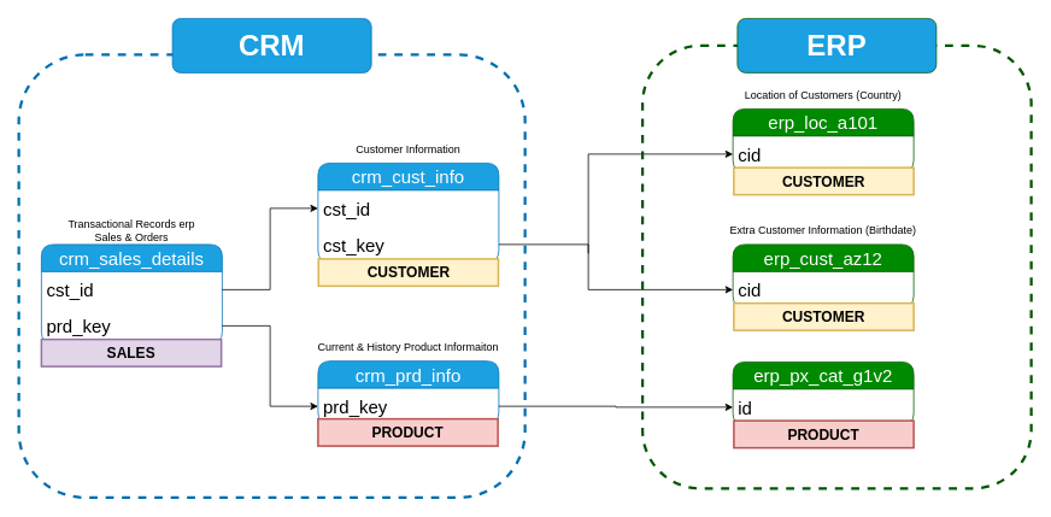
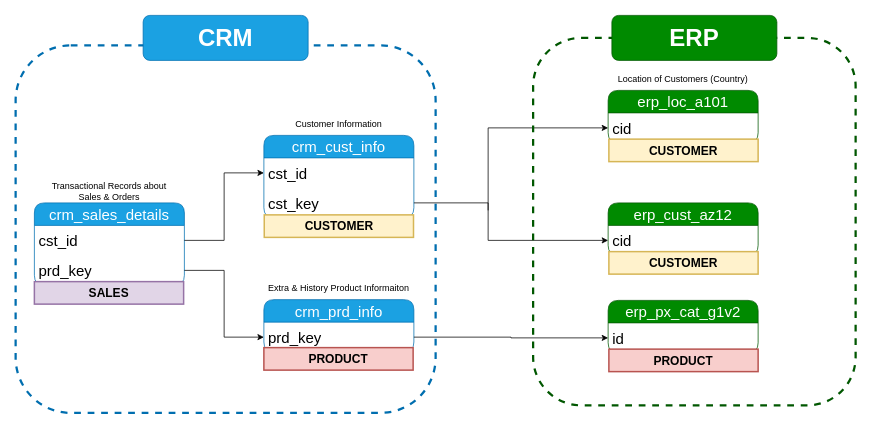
  <mxCell id="0" />
  <mxCell id="1" parent="0" />
  <mxCell id="2" value="" style="rounded=1;whiteSpace=wrap;html=1;fillColor=none;fontColor=#ffffff;strokeColor=#006EAF;strokeWidth=3;dashed=1;" parent="1" vertex="1"><mxGeometry x="20" y="60" width="560" height="490" as="geometry" /></mxCell>
  <mxCell id="3" value="&lt;font style=&quot;font-size: 20px;&quot;&gt;crm_cust_info&lt;/font&gt;" style="swimlane;fontStyle=0;childLayout=stackLayout;horizontal=1;startSize=30;horizontalStack=0;resizeParent=1;resizeParentMax=0;resizeLast=0;collapsible=1;marginBottom=0;whiteSpace=wrap;html=1;rounded=1;fillColor=#1ba1e2;fontColor=#ffffff;strokeColor=#006EAF;" parent="1" vertex="1"><mxGeometry x="351" y="180" width="200" height="110" as="geometry" /></mxCell>
  <mxCell id="4" value="&lt;span style=&quot;font-size: 20px;&quot;&gt;cst_id&lt;/span&gt;" style="text;strokeColor=none;fillColor=none;align=left;verticalAlign=middle;spacingLeft=4;spacingRight=4;overflow=hidden;points=[[0,0.5],[1,0.5]];portConstraint=eastwest;rotatable=0;whiteSpace=wrap;html=1;" parent="3" vertex="1"><mxGeometry y="30" width="200" height="40" as="geometry" /></mxCell>
  <mxCell id="5" value="&lt;font style=&quot;font-size: 20px;&quot;&gt;cst_key&lt;/font&gt;" style="text;strokeColor=none;fillColor=none;align=left;verticalAlign=middle;spacingLeft=4;spacingRight=4;overflow=hidden;points=[[0,0.5],[1,0.5]];portConstraint=eastwest;rotatable=0;whiteSpace=wrap;html=1;" parent="3" vertex="1"><mxGeometry y="70" width="200" height="40" as="geometry" /></mxCell>
  <mxCell id="6" value="Customer Information" style="text;html=1;align=center;verticalAlign=middle;whiteSpace=wrap;rounded=0;" parent="1" vertex="1"><mxGeometry x="381" y="150" width="140" height="30" as="geometry" /></mxCell>
  <mxCell id="7" value="&lt;font style=&quot;font-size: 20px;&quot;&gt;crm_prd_info&lt;/font&gt;" style="swimlane;fontStyle=0;childLayout=stackLayout;horizontal=1;startSize=30;horizontalStack=0;resizeParent=1;resizeParentMax=0;resizeLast=0;collapsible=1;marginBottom=0;whiteSpace=wrap;html=1;rounded=1;fillColor=#1ba1e2;fontColor=#ffffff;strokeColor=#006EAF;" parent="1" vertex="1"><mxGeometry x="351" y="399" width="200" height="70" as="geometry" /></mxCell>
  <mxCell id="8" value="&lt;font style=&quot;font-size: 20px;&quot;&gt;prd_key&lt;/font&gt;" style="text;strokeColor=none;fillColor=none;align=left;verticalAlign=middle;spacingLeft=4;spacingRight=4;overflow=hidden;points=[[0,0.5],[1,0.5]];portConstraint=eastwest;rotatable=0;whiteSpace=wrap;html=1;" parent="7" vertex="1"><mxGeometry y="30" width="200" height="40" as="geometry" /></mxCell>
- <mxCell id="9" value="Current &amp;amp; History Product Informaiton" style="text;html=1;align=center;verticalAlign=middle;whiteSpace=wrap;rounded=0;" parent="1" vertex="1"><mxGeometry x="341" y="369" width="220" height="30" as="geometry" /></mxCell>
+ <mxCell id="9" value="Extra &amp;amp; History Product Informaiton" style="text;html=1;align=center;verticalAlign=middle;whiteSpace=wrap;rounded=0;" parent="1" vertex="1"><mxGeometry x="341" y="369" width="220" height="30" as="geometry" /></mxCell>
  <mxCell id="10" value="&lt;font style=&quot;font-size: 20px;&quot;&gt;crm_sales_details&lt;/font&gt;" style="swimlane;fontStyle=0;childLayout=stackLayout;horizontal=1;startSize=30;horizontalStack=0;resizeParent=1;resizeParentMax=0;resizeLast=0;collapsible=1;marginBottom=0;whiteSpace=wrap;html=1;rounded=1;fillColor=#1ba1e2;fontColor=#ffffff;strokeColor=#006EAF;" parent="1" vertex="1"><mxGeometry x="45" y="270" width="200" height="110" as="geometry" /></mxCell>
  <mxCell id="11" value="&lt;font style=&quot;font-size: 20px;&quot;&gt;cst_id&lt;/font&gt;" style="text;strokeColor=none;fillColor=none;align=left;verticalAlign=middle;spacingLeft=4;spacingRight=4;overflow=hidden;points=[[0,0.5],[1,0.5]];portConstraint=eastwest;rotatable=0;whiteSpace=wrap;html=1;" parent="10" vertex="1"><mxGeometry y="30" width="200" height="40" as="geometry" /></mxCell>
  <mxCell id="12" value="&lt;span style=&quot;font-size: 20px;&quot;&gt;prd_key&lt;/span&gt;" style="text;strokeColor=none;fillColor=none;align=left;verticalAlign=middle;spacingLeft=4;spacingRight=4;overflow=hidden;points=[[0,0.5],[1,0.5]];portConstraint=eastwest;rotatable=0;whiteSpace=wrap;html=1;" parent="10" vertex="1"><mxGeometry y="70" width="200" height="40" as="geometry" /></mxCell>
- <mxCell id="13" value="Transactional Records erp Sales &amp;amp; Orders" style="text;html=1;align=center;verticalAlign=middle;whiteSpace=wrap;rounded=0;" parent="1" vertex="1"><mxGeometry x="60" y="240" width="170" height="30" as="geometry" /></mxCell>
+ <mxCell id="13" value="Transactional Records about Sales &amp;amp; Orders" style="text;html=1;align=center;verticalAlign=middle;whiteSpace=wrap;rounded=0;" parent="1" vertex="1"><mxGeometry x="60" y="240" width="170" height="30" as="geometry" /></mxCell>
  <mxCell id="14" value="&lt;font style=&quot;font-size: 20px;&quot;&gt;erp_cust_az12&lt;/font&gt;" style="swimlane;fontStyle=0;childLayout=stackLayout;horizontal=1;startSize=30;horizontalStack=0;resizeParent=1;resizeParentMax=0;resizeLast=0;collapsible=1;marginBottom=0;whiteSpace=wrap;html=1;rounded=1;fillColor=#008a00;fontColor=#ffffff;strokeColor=#005700;" parent="1" vertex="1"><mxGeometry x="810" y="270" width="200" height="70" as="geometry" /></mxCell>
  <mxCell id="15" value="&lt;span style=&quot;font-size: 20px;&quot;&gt;cid&lt;/span&gt;" style="text;strokeColor=none;fillColor=none;align=left;verticalAlign=middle;spacingLeft=4;spacingRight=4;overflow=hidden;points=[[0,0.5],[1,0.5]];portConstraint=eastwest;rotatable=0;whiteSpace=wrap;html=1;" parent="14" vertex="1"><mxGeometry y="30" width="200" height="40" as="geometry" /></mxCell>
- <mxCell id="16" value="Extra Customer Information (Birthdate)" style="text;html=1;align=center;verticalAlign=middle;whiteSpace=wrap;rounded=0;" parent="1" vertex="1"><mxGeometry x="800" y="240" width="220" height="30" as="geometry" /></mxCell>
  <mxCell id="17" value="&lt;font style=&quot;font-size: 20px;&quot;&gt;erp_px_cat_g1v2&lt;/font&gt;" style="swimlane;fontStyle=0;childLayout=stackLayout;horizontal=1;startSize=30;horizontalStack=0;resizeParent=1;resizeParentMax=0;resizeLast=0;collapsible=1;marginBottom=0;whiteSpace=wrap;html=1;rounded=1;fillColor=#008a00;fontColor=#ffffff;strokeColor=#005700;" parent="1" vertex="1"><mxGeometry x="810" y="400" width="200" height="70" as="geometry" /></mxCell>
  <mxCell id="18" value="&lt;span style=&quot;font-size: 20px;&quot;&gt;id&lt;/span&gt;" style="text;strokeColor=none;fillColor=none;align=left;verticalAlign=middle;spacingLeft=4;spacingRight=4;overflow=hidden;points=[[0,0.5],[1,0.5]];portConstraint=eastwest;rotatable=0;whiteSpace=wrap;html=1;" parent="17" vertex="1"><mxGeometry y="30" width="200" height="40" as="geometry" /></mxCell>
  <mxCell id="19" value="&lt;span style=&quot;font-size: 20px;&quot;&gt;erp_loc_a101&lt;/span&gt;" style="swimlane;fontStyle=0;childLayout=stackLayout;horizontal=1;startSize=30;horizontalStack=0;resizeParent=1;resizeParentMax=0;resizeLast=0;collapsible=1;marginBottom=0;whiteSpace=wrap;html=1;rounded=1;fillColor=#008a00;fontColor=#ffffff;strokeColor=#005700;" parent="1" vertex="1"><mxGeometry x="810" y="120" width="200" height="70" as="geometry" /></mxCell>
  <mxCell id="20" value="&lt;span style=&quot;font-size: 20px;&quot;&gt;cid&lt;/span&gt;" style="text;strokeColor=none;fillColor=none;align=left;verticalAlign=middle;spacingLeft=4;spacingRight=4;overflow=hidden;points=[[0,0.5],[1,0.5]];portConstraint=eastwest;rotatable=0;whiteSpace=wrap;html=1;" parent="19" vertex="1"><mxGeometry y="30" width="200" height="40" as="geometry" /></mxCell>
  <mxCell id="21" value="Location of Customers (Country)" style="text;html=1;align=center;verticalAlign=middle;whiteSpace=wrap;rounded=0;" parent="1" vertex="1"><mxGeometry x="800" y="90" width="220" height="30" as="geometry" /></mxCell>
  <mxCell id="22" style="edgeStyle=orthogonalEdgeStyle;rounded=0;orthogonalLoop=1;jettySize=auto;html=1;exitX=1;exitY=0.5;exitDx=0;exitDy=0;entryX=0;entryY=0.5;entryDx=0;entryDy=0;" parent="1" source="12" target="8" edge="1"><mxGeometry relative="1" as="geometry" /></mxCell>
  <mxCell id="23" value="" style="endArrow=classic;html=1;rounded=0;entryX=0;entryY=0.5;entryDx=0;entryDy=0;exitX=1;exitY=0.5;exitDx=0;exitDy=0;" parent="1" source="5" target="15" edge="1"><mxGeometry width="50" height="50" relative="1" as="geometry"><mxPoint x="610" y="310" as="sourcePoint" /><mxPoint x="700" y="290" as="targetPoint" /><Array as="points"><mxPoint x="650" y="270" /><mxPoint x="650" y="320" /></Array></mxGeometry></mxCell>
  <mxCell id="24" value="" style="endArrow=classic;html=1;rounded=0;entryX=0;entryY=0.5;entryDx=0;entryDy=0;" parent="1" target="20" edge="1"><mxGeometry width="50" height="50" relative="1" as="geometry"><mxPoint x="650" y="280" as="sourcePoint" /><mxPoint x="700" y="210" as="targetPoint" /><Array as="points"><mxPoint x="650" y="170" /></Array></mxGeometry></mxCell>
  <mxCell id="25" style="edgeStyle=orthogonalEdgeStyle;rounded=0;orthogonalLoop=1;jettySize=auto;html=1;entryX=0;entryY=0.5;entryDx=0;entryDy=0;" parent="1" source="8" target="18" edge="1"><mxGeometry relative="1" as="geometry" /></mxCell>
  <mxCell id="26" value="" style="rounded=1;whiteSpace=wrap;html=1;fillColor=none;dashed=1;fontColor=#ffffff;strokeColor=#005700;strokeWidth=3;" parent="1" vertex="1"><mxGeometry x="710" y="50" width="430" height="490" as="geometry" /></mxCell>
  <mxCell id="27" value="&lt;font style=&quot;font-size: 32px;&quot;&gt;&lt;b style=&quot;&quot;&gt;CRM&lt;/b&gt;&lt;/font&gt;" style="rounded=1;whiteSpace=wrap;html=1;fillColor=#1ba1e2;fontColor=#ffffff;strokeColor=#006EAF;" parent="1" vertex="1"><mxGeometry x="190" y="20" width="220" height="60" as="geometry" /></mxCell>
- <mxCell id="28" value="&lt;font style=&quot;font-size: 32px;&quot;&gt;&lt;b style=&quot;&quot;&gt;ERP&lt;/b&gt;&lt;/font&gt;" style="rounded=1;whiteSpace=wrap;html=1;fillColor=#1ba1e2;fontColor=#ffffff;strokeColor=#005700;" parent="1" vertex="1"><mxGeometry x="815" y="20" width="220" height="60" as="geometry" /></mxCell>
+ <mxCell id="28" value="&lt;font style=&quot;font-size: 32px;&quot;&gt;&lt;b style=&quot;&quot;&gt;ERP&lt;/b&gt;&lt;/font&gt;" style="rounded=1;whiteSpace=wrap;html=1;fillColor=#008a00;fontColor=#ffffff;strokeColor=#005700;" parent="1" vertex="1"><mxGeometry x="815" y="20" width="220" height="60" as="geometry" /></mxCell>
  <mxCell id="29" value="" style="edgeStyle=orthogonalEdgeStyle;rounded=0;orthogonalLoop=1;jettySize=auto;html=1;exitX=1;exitY=0.5;exitDx=0;exitDy=0;entryX=0;entryY=0.5;entryDx=0;entryDy=0;" parent="1" source="11" target="4" edge="1"><mxGeometry relative="1" as="geometry"><mxPoint x="245" y="320" as="sourcePoint" /><mxPoint x="351" y="230" as="targetPoint" /></mxGeometry></mxCell>
  <mxCell id="30" value="&lt;font color=&quot;#000000&quot;&gt;&lt;span style=&quot;font-size: 16px;&quot;&gt;&lt;b&gt;PRODUCT&lt;/b&gt;&lt;/span&gt;&lt;/font&gt;" style="text;html=1;strokeColor=#b85450;fillColor=#f8cecc;align=center;verticalAlign=middle;whiteSpace=wrap;overflow=hidden;strokeWidth=2;" parent="1" vertex="1"><mxGeometry x="351" y="463" width="199" height="30" as="geometry" /></mxCell>
  <mxCell id="31" value="&lt;font color=&quot;#000000&quot;&gt;&lt;span style=&quot;font-size: 16px;&quot;&gt;&lt;b&gt;PRODUCT&lt;/b&gt;&lt;/span&gt;&lt;/font&gt;" style="text;html=1;strokeColor=#b85450;fillColor=#f8cecc;align=center;verticalAlign=middle;whiteSpace=wrap;overflow=hidden;strokeWidth=2;" parent="1" vertex="1"><mxGeometry x="811" y="465" width="199" height="30" as="geometry" /></mxCell>
  <mxCell id="32" value="&lt;font color=&quot;#000000&quot;&gt;&lt;span style=&quot;font-size: 16px;&quot;&gt;&lt;b&gt;CUSTOMER&lt;/b&gt;&lt;/span&gt;&lt;/font&gt;" style="text;html=1;strokeColor=#d6b656;fillColor=#fff2cc;align=center;verticalAlign=middle;whiteSpace=wrap;overflow=hidden;strokeWidth=2;" parent="1" vertex="1"><mxGeometry x="351.5" y="286" width="199" height="30" as="geometry" /></mxCell>
  <mxCell id="33" value="&lt;font color=&quot;#000000&quot;&gt;&lt;span style=&quot;font-size: 16px;&quot;&gt;&lt;b&gt;SALES&lt;/b&gt;&lt;/span&gt;&lt;/font&gt;" style="text;html=1;strokeColor=#9673a6;fillColor=#e1d5e7;align=center;verticalAlign=middle;whiteSpace=wrap;overflow=hidden;strokeWidth=2;" parent="1" vertex="1"><mxGeometry x="45" y="375" width="199" height="30" as="geometry" /></mxCell>
  <mxCell id="34" value="&lt;font color=&quot;#000000&quot;&gt;&lt;span style=&quot;font-size: 16px;&quot;&gt;&lt;b&gt;CUSTOMER&lt;/b&gt;&lt;/span&gt;&lt;/font&gt;" style="text;html=1;strokeColor=#d6b656;fillColor=#fff2cc;align=center;verticalAlign=middle;whiteSpace=wrap;overflow=hidden;strokeWidth=2;" parent="1" vertex="1"><mxGeometry x="811" y="185" width="199" height="30" as="geometry" /></mxCell>
  <mxCell id="35" value="&lt;font color=&quot;#000000&quot;&gt;&lt;span style=&quot;font-size: 16px;&quot;&gt;&lt;b&gt;CUSTOMER&lt;/b&gt;&lt;/span&gt;&lt;/font&gt;" style="text;html=1;strokeColor=#d6b656;fillColor=#fff2cc;align=center;verticalAlign=middle;whiteSpace=wrap;overflow=hidden;strokeWidth=2;" parent="1" vertex="1"><mxGeometry x="811" y="335" width="199" height="30" as="geometry" /></mxCell>
